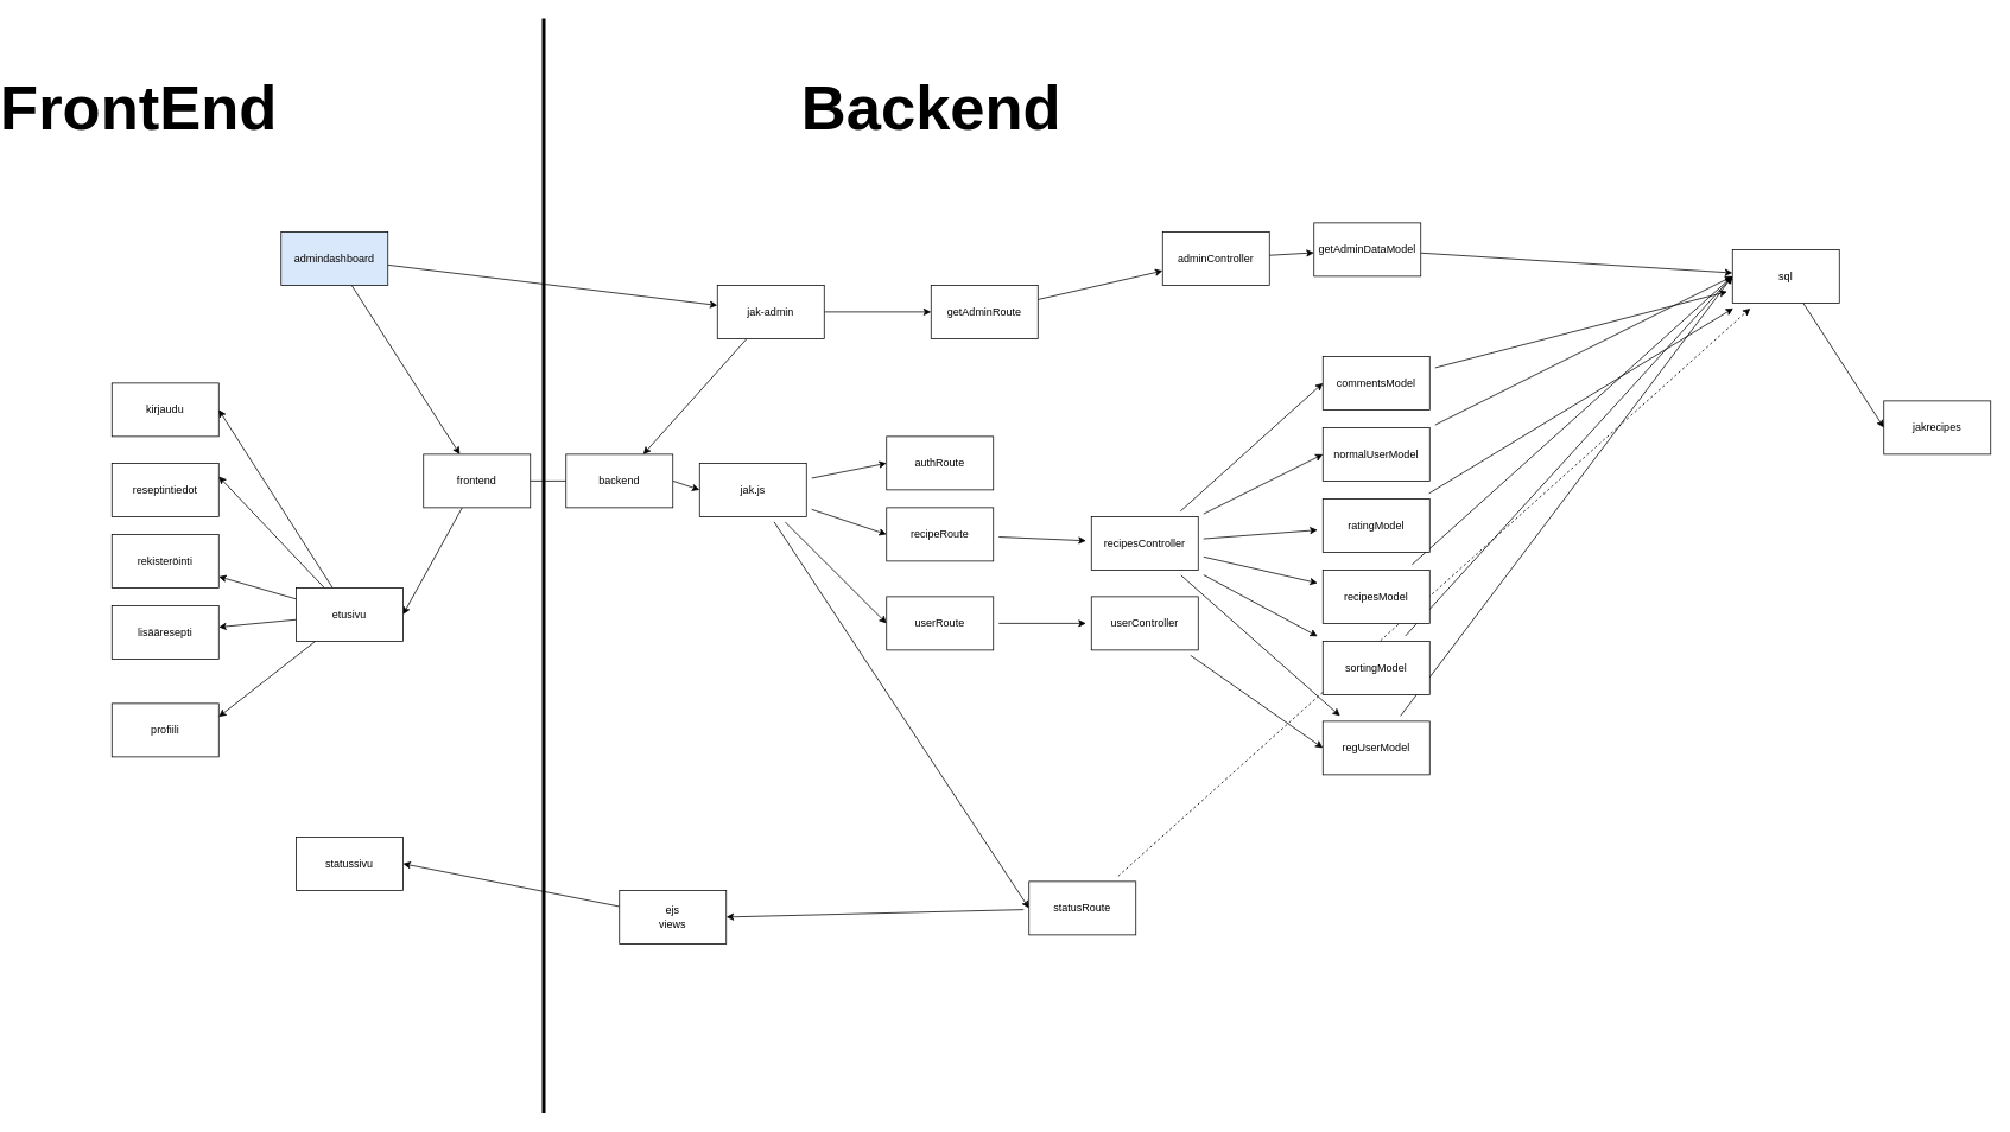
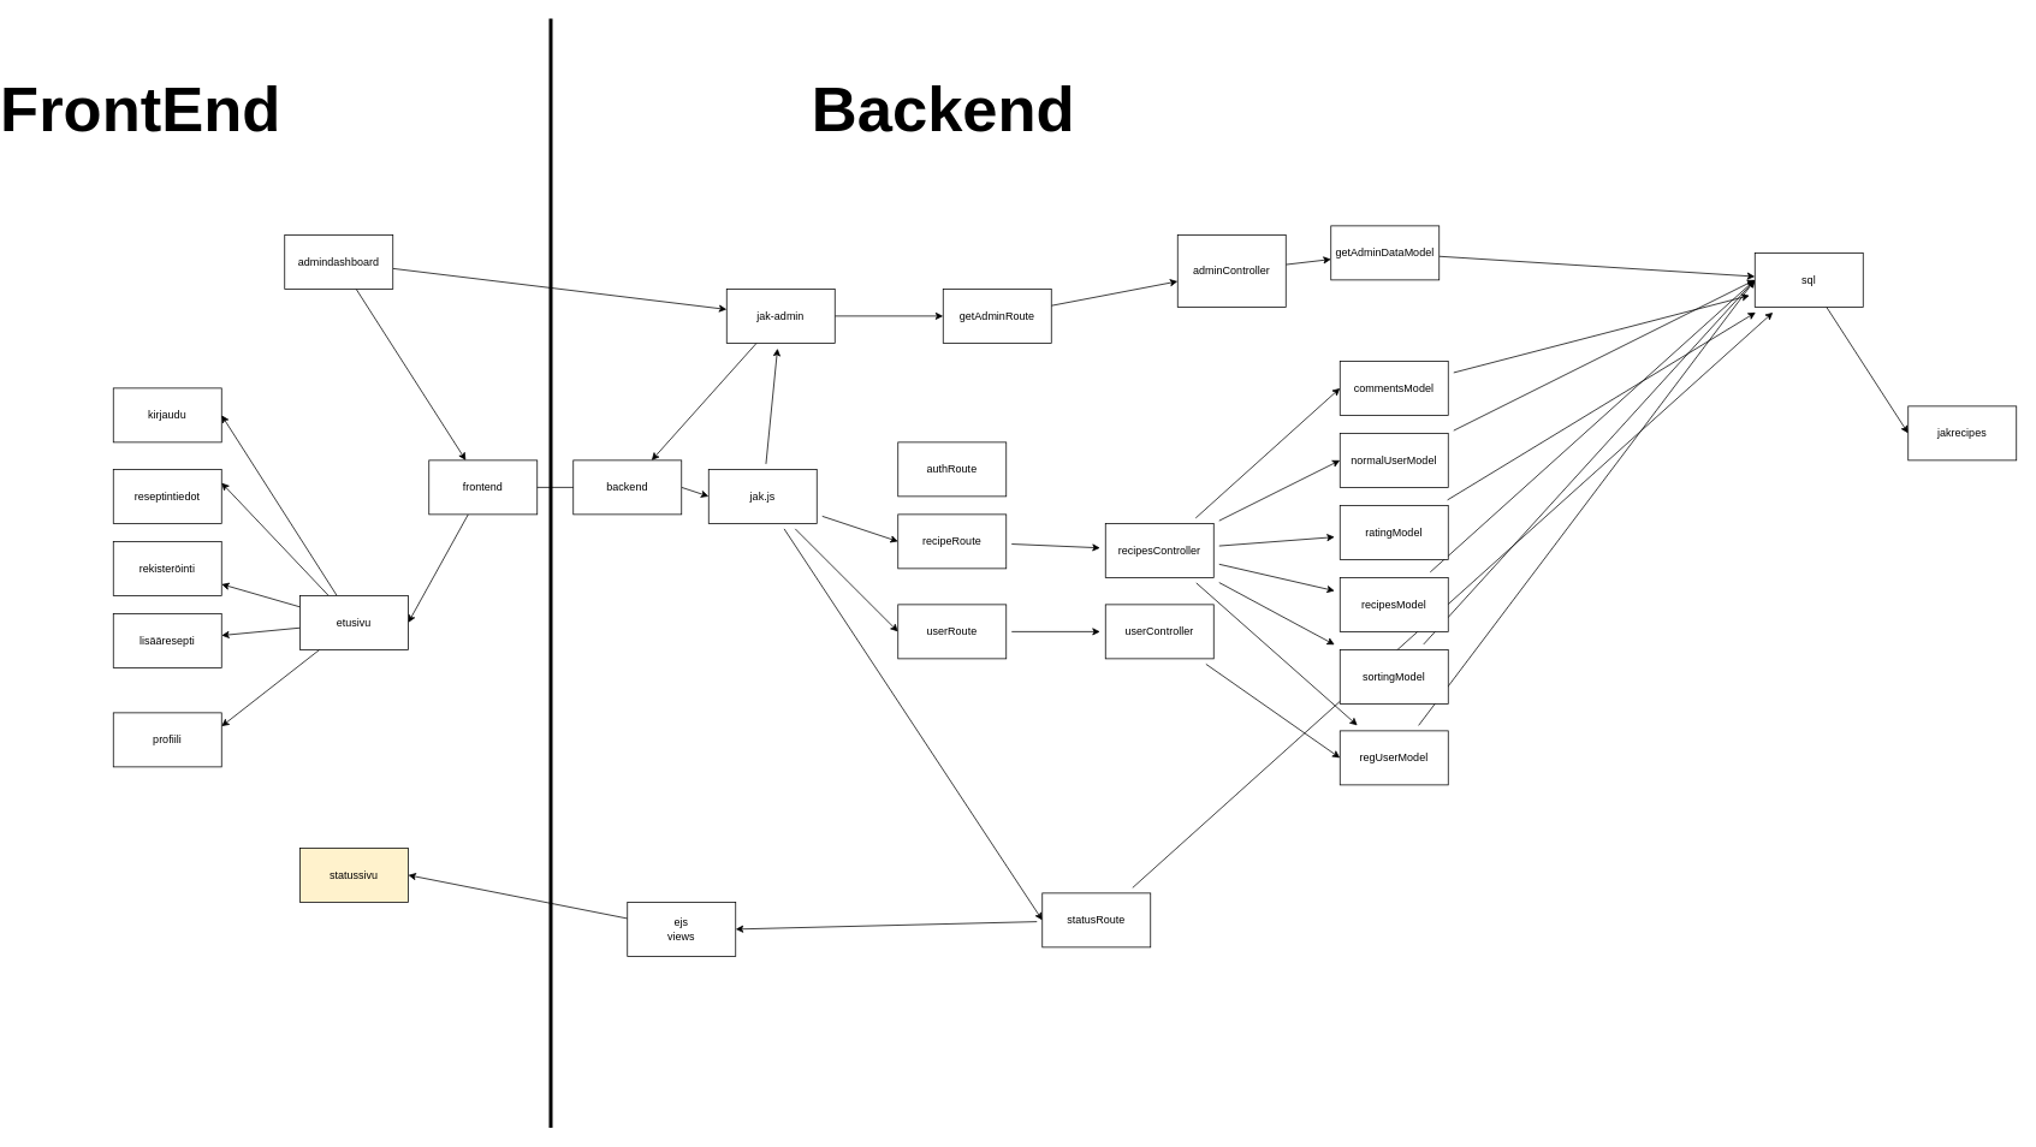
  <mxCell id="0" />
  <mxCell id="1" parent="0" />
  <mxCell id="2" style="edgeStyle=none;html=1;entryX=1;entryY=0.5;entryDx=0;entryDy=0;" parent="1" source="3" target="53" edge="1"><mxGeometry relative="1" as="geometry" /></mxCell>
  <mxCell id="3" value="frontend" style="rounded=0;whiteSpace=wrap;html=1;" parent="1" vertex="1"><mxGeometry x="380" y="510" width="120" height="60" as="geometry" /></mxCell>
- <mxCell id="4" style="edgeStyle=none;html=1;entryX=0;entryY=0.5;entryDx=0;entryDy=0;shadow=0;sourcePerimeterSpacing=6;targetPerimeterSpacing=6;" parent="1" source="8" target="10" edge="1"><mxGeometry relative="1" as="geometry" /></mxCell>
+ <mxCell id="4" style="edgeStyle=none;html=1;shadow=0;sourcePerimeterSpacing=6;targetPerimeterSpacing=6;" parent="1" source="8" target="58" edge="1"><mxGeometry relative="1" as="geometry" /></mxCell>
  <mxCell id="5" style="edgeStyle=none;html=1;entryX=0;entryY=0.5;entryDx=0;entryDy=0;shadow=0;sourcePerimeterSpacing=6;targetPerimeterSpacing=6;" parent="1" source="8" target="12" edge="1"><mxGeometry relative="1" as="geometry" /></mxCell>
  <mxCell id="6" style="edgeStyle=none;html=1;entryX=0;entryY=0.5;entryDx=0;entryDy=0;shadow=0;sourcePerimeterSpacing=6;targetPerimeterSpacing=6;" parent="1" source="8" target="15" edge="1"><mxGeometry relative="1" as="geometry" /></mxCell>
  <mxCell id="7" style="edgeStyle=none;html=1;entryX=0;entryY=0.5;entryDx=0;entryDy=0;shadow=0;sourcePerimeterSpacing=6;targetPerimeterSpacing=6;" parent="1" source="8" target="17" edge="1"><mxGeometry relative="1" as="geometry" /></mxCell>
  <mxCell id="8" value="jak.js&lt;br&gt;" style="rounded=0;whiteSpace=wrap;html=1;" parent="1" vertex="1"><mxGeometry x="690" y="520" width="120" height="60" as="geometry" /></mxCell>
  <mxCell id="9" value="" style="endArrow=classic;html=1;exitX=1;exitY=0.5;exitDx=0;exitDy=0;entryX=0;entryY=0.5;entryDx=0;entryDy=0;startArrow=none;" parent="1" source="54" target="8" edge="1"><mxGeometry width="50" height="50" relative="1" as="geometry"><mxPoint x="550" y="730" as="sourcePoint" /><mxPoint x="710" y="830" as="targetPoint" /></mxGeometry></mxCell>
  <mxCell id="10" value="authRoute" style="rounded=0;whiteSpace=wrap;html=1;" parent="1" vertex="1"><mxGeometry x="900" width="120" height="60" as="geometry" y="490" /></mxCell>
  <mxCell id="11" style="edgeStyle=none;html=1;shadow=0;sourcePerimeterSpacing=6;targetPerimeterSpacing=6;" parent="1" source="12" target="24" edge="1"><mxGeometry relative="1" as="geometry" /></mxCell>
  <mxCell id="12" value="recipeRoute" style="rounded=0;whiteSpace=wrap;html=1;" parent="1" vertex="1"><mxGeometry x="900" y="570" width="120" height="60" as="geometry" /></mxCell>
  <mxCell id="13" style="edgeStyle=none;html=1;shadow=0;sourcePerimeterSpacing=6;targetPerimeterSpacing=6;entryX=1;entryY=0.5;entryDx=0;entryDy=0;" parent="1" source="15" target="67" edge="1"><mxGeometry relative="1" as="geometry" /></mxCell>
- <mxCell id="14" style="edgeStyle=none;html=1;shadow=0;sourcePerimeterSpacing=6;targetPerimeterSpacing=6;dashed=1;" parent="1" source="15" target="40" edge="1"><mxGeometry relative="1" as="geometry" /></mxCell>
+ <mxCell id="14" style="edgeStyle=none;html=1;shadow=0;sourcePerimeterSpacing=6;targetPerimeterSpacing=6;" parent="1" source="15" target="40" edge="1"><mxGeometry relative="1" as="geometry" /></mxCell>
  <mxCell id="15" value="statusRoute" style="rounded=0;whiteSpace=wrap;html=1;" parent="1" vertex="1"><mxGeometry x="1060" y="990" width="120" height="60" as="geometry" /></mxCell>
  <mxCell id="16" style="edgeStyle=none;html=1;shadow=0;sourcePerimeterSpacing=6;targetPerimeterSpacing=6;" parent="1" source="17" target="26" edge="1"><mxGeometry relative="1" as="geometry" /></mxCell>
  <mxCell id="17" value="userRoute" style="rounded=0;whiteSpace=wrap;html=1;" parent="1" vertex="1"><mxGeometry x="900" y="670" width="120" height="60" as="geometry" /></mxCell>
  <mxCell id="18" style="edgeStyle=none;html=1;entryX=0;entryY=0.5;entryDx=0;entryDy=0;shadow=0;sourcePerimeterSpacing=6;targetPerimeterSpacing=6;" parent="1" source="24" target="38" edge="1"><mxGeometry relative="1" as="geometry" /></mxCell>
  <mxCell id="19" style="edgeStyle=none;html=1;entryX=0;entryY=0.5;entryDx=0;entryDy=0;shadow=0;sourcePerimeterSpacing=6;targetPerimeterSpacing=6;" parent="1" source="24" target="36" edge="1"><mxGeometry relative="1" as="geometry" /></mxCell>
  <mxCell id="20" style="edgeStyle=none;html=1;shadow=0;sourcePerimeterSpacing=6;targetPerimeterSpacing=6;" parent="1" source="24" target="34" edge="1"><mxGeometry relative="1" as="geometry" /></mxCell>
  <mxCell id="21" style="edgeStyle=none;html=1;shadow=0;sourcePerimeterSpacing=6;targetPerimeterSpacing=6;" parent="1" source="24" target="30" edge="1"><mxGeometry relative="1" as="geometry" /></mxCell>
  <mxCell id="22" style="edgeStyle=none;html=1;shadow=0;sourcePerimeterSpacing=6;targetPerimeterSpacing=6;" parent="1" source="24" target="32" edge="1"><mxGeometry relative="1" as="geometry" /></mxCell>
  <mxCell id="23" style="edgeStyle=none;html=1;shadow=0;sourcePerimeterSpacing=6;targetPerimeterSpacing=6;" parent="1" source="24" target="28" edge="1"><mxGeometry relative="1" as="geometry" /></mxCell>
  <mxCell id="24" value="recipesController" style="rounded=0;whiteSpace=wrap;html=1;" parent="1" vertex="1"><mxGeometry x="1130" y="580" width="120" height="60" as="geometry" /></mxCell>
  <mxCell id="25" style="edgeStyle=none;html=1;entryX=0;entryY=0.5;entryDx=0;entryDy=0;shadow=0;sourcePerimeterSpacing=6;targetPerimeterSpacing=6;" parent="1" source="26" target="28" edge="1"><mxGeometry relative="1" as="geometry" /></mxCell>
  <mxCell id="26" value="userController" style="rounded=0;whiteSpace=wrap;html=1;" parent="1" vertex="1"><mxGeometry x="1130" y="670" width="120" height="60" as="geometry" /></mxCell>
  <mxCell id="27" style="edgeStyle=none;html=1;entryX=0;entryY=0.5;entryDx=0;entryDy=0;shadow=0;sourcePerimeterSpacing=6;targetPerimeterSpacing=6;" parent="1" source="28" target="40" edge="1"><mxGeometry relative="1" as="geometry" /></mxCell>
  <mxCell id="28" value="regUserModel" style="rounded=0;whiteSpace=wrap;html=1;" parent="1" vertex="1"><mxGeometry x="1390" y="810" width="120" height="60" as="geometry" /></mxCell>
  <mxCell id="29" style="edgeStyle=none;html=1;entryX=0;entryY=0.5;entryDx=0;entryDy=0;shadow=0;sourcePerimeterSpacing=6;targetPerimeterSpacing=6;" parent="1" source="30" target="40" edge="1"><mxGeometry relative="1" as="geometry" /></mxCell>
  <mxCell id="30" value="sortingModel" style="rounded=0;whiteSpace=wrap;html=1;" parent="1" vertex="1"><mxGeometry x="1390" y="720" width="120" height="60" as="geometry" /></mxCell>
  <mxCell id="31" style="edgeStyle=none;html=1;shadow=0;sourcePerimeterSpacing=6;targetPerimeterSpacing=6;entryX=0;entryY=0.5;entryDx=0;entryDy=0;" parent="1" source="32" target="40" edge="1"><mxGeometry relative="1" as="geometry" /></mxCell>
  <mxCell id="32" value="recipesModel" style="rounded=0;whiteSpace=wrap;html=1;" parent="1" vertex="1"><mxGeometry x="1390" y="640" width="120" height="60" as="geometry" /></mxCell>
  <mxCell id="33" style="edgeStyle=none;html=1;shadow=0;sourcePerimeterSpacing=6;targetPerimeterSpacing=6;" parent="1" source="34" target="40" edge="1"><mxGeometry relative="1" as="geometry" /></mxCell>
  <mxCell id="34" value="ratingModel" style="rounded=0;whiteSpace=wrap;html=1;" parent="1" vertex="1"><mxGeometry x="1390" y="560" width="120" height="60" as="geometry" /></mxCell>
  <mxCell id="35" style="edgeStyle=none;html=1;entryX=0;entryY=0.5;entryDx=0;entryDy=0;shadow=0;sourcePerimeterSpacing=6;targetPerimeterSpacing=6;" parent="1" source="36" target="40" edge="1"><mxGeometry relative="1" as="geometry" /></mxCell>
  <mxCell id="36" value="normalUserModel" style="rounded=0;whiteSpace=wrap;html=1;" parent="1" vertex="1"><mxGeometry x="1390" y="480" width="120" height="60" as="geometry" /></mxCell>
  <mxCell id="37" style="edgeStyle=none;html=1;shadow=0;sourcePerimeterSpacing=6;targetPerimeterSpacing=6;" parent="1" source="38" target="40" edge="1"><mxGeometry relative="1" as="geometry"><mxPoint x="1730" y="600" as="targetPoint" /></mxGeometry></mxCell>
  <mxCell id="38" value="commentsModel" style="rounded=0;whiteSpace=wrap;html=1;" parent="1" vertex="1"><mxGeometry x="1390" y="400" width="120" height="60" as="geometry" /></mxCell>
  <mxCell id="39" style="edgeStyle=none;html=1;entryX=0;entryY=0.5;entryDx=0;entryDy=0;" parent="1" source="40" target="42" edge="1"><mxGeometry relative="1" as="geometry" /></mxCell>
  <mxCell id="40" value="sql" style="rounded=0;whiteSpace=wrap;html=1;" parent="1" vertex="1"><mxGeometry x="1850" y="280" width="120" height="60" as="geometry" /></mxCell>
- <mxCell id="41" value="statussivu" style="rounded=0;whiteSpace=wrap;html=1;" parent="1" vertex="1"><mxGeometry x="237" y="940" width="120" height="60" as="geometry" /></mxCell>
+ <mxCell id="41" value="statussivu" style="rounded=0;whiteSpace=wrap;html=1;fillColor=#fff2cc;" parent="1" vertex="1"><mxGeometry x="237" y="940" width="120" height="60" as="geometry" /></mxCell>
  <mxCell id="42" value="jakrecipes" style="rounded=0;whiteSpace=wrap;html=1;" parent="1" vertex="1"><mxGeometry x="2020" y="450" width="120" height="60" as="geometry" /></mxCell>
  <mxCell id="43" value="lisääresepti&lt;br&gt;" style="rounded=0;whiteSpace=wrap;html=1;" parent="1" vertex="1"><mxGeometry x="30" y="680" width="120" height="60" as="geometry" /></mxCell>
  <mxCell id="44" value="profiili&lt;br&gt;" style="rounded=0;whiteSpace=wrap;html=1;" parent="1" vertex="1"><mxGeometry x="30" y="790" width="120" height="60" as="geometry" /></mxCell>
  <mxCell id="45" value="rekisteröinti" style="rounded=0;whiteSpace=wrap;html=1;" parent="1" vertex="1"><mxGeometry x="30" y="600" width="120" height="60" as="geometry" /></mxCell>
  <mxCell id="46" value="kirjaudu" style="rounded=0;whiteSpace=wrap;html=1;" parent="1" vertex="1"><mxGeometry x="30" y="430" width="120" height="60" as="geometry" /></mxCell>
  <mxCell id="47" value="reseptintiedot&lt;br&gt;" style="rounded=0;whiteSpace=wrap;html=1;" parent="1" vertex="1"><mxGeometry x="30" y="520" width="120" height="60" as="geometry" /></mxCell>
  <mxCell id="48" style="edgeStyle=none;html=1;entryX=1;entryY=0.5;entryDx=0;entryDy=0;" parent="1" source="53" target="46" edge="1"><mxGeometry relative="1" as="geometry" /></mxCell>
  <mxCell id="49" style="edgeStyle=none;html=1;entryX=1;entryY=0.25;entryDx=0;entryDy=0;" parent="1" source="53" target="47" edge="1"><mxGeometry relative="1" as="geometry" /></mxCell>
  <mxCell id="50" style="edgeStyle=none;html=1;" parent="1" source="53" target="43" edge="1"><mxGeometry relative="1" as="geometry" /></mxCell>
  <mxCell id="51" value="" style="edgeStyle=none;html=1;" parent="1" source="53" target="45" edge="1"><mxGeometry relative="1" as="geometry" /></mxCell>
  <mxCell id="52" style="edgeStyle=none;html=1;entryX=1;entryY=0.25;entryDx=0;entryDy=0;" parent="1" source="53" target="44" edge="1"><mxGeometry relative="1" as="geometry" /></mxCell>
  <mxCell id="53" value="etusivu" style="rounded=0;whiteSpace=wrap;html=1;" parent="1" vertex="1"><mxGeometry x="237" y="660" width="120" height="60" as="geometry" /></mxCell>
  <mxCell id="54" value="backend" style="rounded=0;whiteSpace=wrap;html=1;" vertex="1" parent="1"><mxGeometry x="540" y="510" width="120" height="60" as="geometry" /></mxCell>
  <mxCell id="55" value="" style="endArrow=none;html=1;exitX=1;exitY=0.5;exitDx=0;exitDy=0;entryX=0;entryY=0.5;entryDx=0;entryDy=0;" edge="1" parent="1" source="3" target="54"><mxGeometry width="50" height="50" relative="1" as="geometry"><mxPoint x="510" y="690" as="sourcePoint" /><mxPoint x="650" y="690" as="targetPoint" /></mxGeometry></mxCell>
  <mxCell id="56" style="edgeStyle=none;html=1;" edge="1" parent="1" source="58" target="54"><mxGeometry relative="1" as="geometry" /></mxCell>
  <mxCell id="57" style="edgeStyle=none;html=1;" edge="1" parent="1" source="58" target="63"><mxGeometry relative="1" as="geometry" /></mxCell>
  <mxCell id="58" value="jak-admin" style="rounded=0;whiteSpace=wrap;html=1;" vertex="1" parent="1"><mxGeometry x="710" y="320" width="120" height="60" as="geometry" /></mxCell>
  <mxCell id="59" style="edgeStyle=none;html=1;" edge="1" parent="1" source="61" target="3"><mxGeometry relative="1" as="geometry" /></mxCell>
  <mxCell id="60" style="edgeStyle=none;html=1;" edge="1" parent="1" source="61" target="58"><mxGeometry relative="1" as="geometry" /></mxCell>
- <mxCell id="61" value="admindashboard&lt;br&gt;" style="rounded=0;whiteSpace=wrap;html=1;fillColor=#dae8fc;" vertex="1" parent="1"><mxGeometry x="220" y="260" width="120" height="60" as="geometry" /></mxCell>
+ <mxCell id="61" value="admindashboard&lt;br&gt;" style="rounded=0;whiteSpace=wrap;html=1;" vertex="1" parent="1"><mxGeometry x="220" y="260" width="120" height="60" as="geometry" /></mxCell>
  <mxCell id="62" style="edgeStyle=none;html=1;" edge="1" parent="1" source="63" target="65"><mxGeometry relative="1" as="geometry" /></mxCell>
  <mxCell id="63" value="getAdminRoute&lt;br&gt;" style="rounded=0;whiteSpace=wrap;html=1;" vertex="1" parent="1"><mxGeometry x="950" y="320" width="120" height="60" as="geometry" /></mxCell>
  <mxCell id="64" style="edgeStyle=none;html=1;" edge="1" parent="1" source="65" target="69"><mxGeometry relative="1" as="geometry" /></mxCell>
- <mxCell id="65" value="adminController" style="rounded=0;whiteSpace=wrap;html=1;" vertex="1" parent="1"><mxGeometry x="1210" y="260" width="120" height="60" as="geometry" /></mxCell>
+ <mxCell id="65" value="adminController" style="rounded=0;whiteSpace=wrap;html=1;" vertex="1" parent="1"><mxGeometry x="1210" y="260" width="120" height="80" as="geometry" /></mxCell>
  <mxCell id="66" style="edgeStyle=none;html=1;entryX=1;entryY=0.5;entryDx=0;entryDy=0;" edge="1" parent="1" source="67" target="41"><mxGeometry relative="1" as="geometry" /></mxCell>
  <mxCell id="67" value="ejs&lt;br&gt;views" style="rounded=0;whiteSpace=wrap;html=1;" vertex="1" parent="1"><mxGeometry x="600" y="1000" width="120" height="60" as="geometry" /></mxCell>
  <mxCell id="68" style="edgeStyle=none;html=1;" edge="1" parent="1" source="69" target="40"><mxGeometry relative="1" as="geometry" /></mxCell>
  <mxCell id="69" value="&lt;span style=&quot;text-align: left&quot;&gt;getAdminDataModel&lt;/span&gt;" style="rounded=0;whiteSpace=wrap;html=1;" vertex="1" parent="1"><mxGeometry x="1380" y="250" width="120" height="60" as="geometry" /></mxCell>
  <mxCell id="70" value="" style="line;strokeWidth=4;direction=south;html=1;perimeter=backbonePerimeter;points=[];outlineConnect=0;" vertex="1" parent="1"><mxGeometry x="510" y="20" width="10" height="1230" as="geometry" /></mxCell>
  <mxCell id="71" value="&lt;font style=&quot;font-size: 70px&quot;&gt;FrontEnd&lt;/font&gt;&lt;span style=&quot;color: rgba(0 , 0 , 0 , 0) ; font-family: monospace ; font-size: 0px ; font-weight: 400&quot;&gt;%3CmxGraphModel%3E%3Croot%3E%3CmxCell%20id%3D%220%22%2F%3E%3CmxCell%20id%3D%221%22%20parent%3D%220%22%2F%3E%3CUserObject%20label%3D%22getAdminDataModel.js%22%20link%3D%22getAdminDataModel.js%22%20id%3D%222%22%3E%3CmxCell%20style%3D%22text%3BwhiteSpace%3Dwrap%3Bhtml%3D1%3B%22%20vertex%3D%221%22%20parent%3D%221%22%3E%3CmxGeometry%20x%3D%221000%22%20y%3D%22-260%22%20width%3D%22150%22%20height%3D%2230%22%20as%3D%22geometry%22%2F%3E%3C%2FmxCell%3E%3C%2FUserObject%3E%3C%2Froot%3E%3C%2FmxGraphModel%3E&lt;/span&gt;" style="text;strokeColor=none;fillColor=none;html=1;fontSize=24;fontStyle=1;verticalAlign=middle;align=center;" vertex="1" parent="1"><mxGeometry x="20" y="100" width="80" height="40" as="geometry" /></mxCell>
  <mxCell id="72" value="&lt;span style=&quot;font-size: 70px&quot;&gt;Backend&lt;/span&gt;" style="text;strokeColor=none;fillColor=none;html=1;fontSize=24;fontStyle=1;verticalAlign=middle;align=center;" vertex="1" parent="1"><mxGeometry x="910" y="100" width="80" height="40" as="geometry" /></mxCell>
